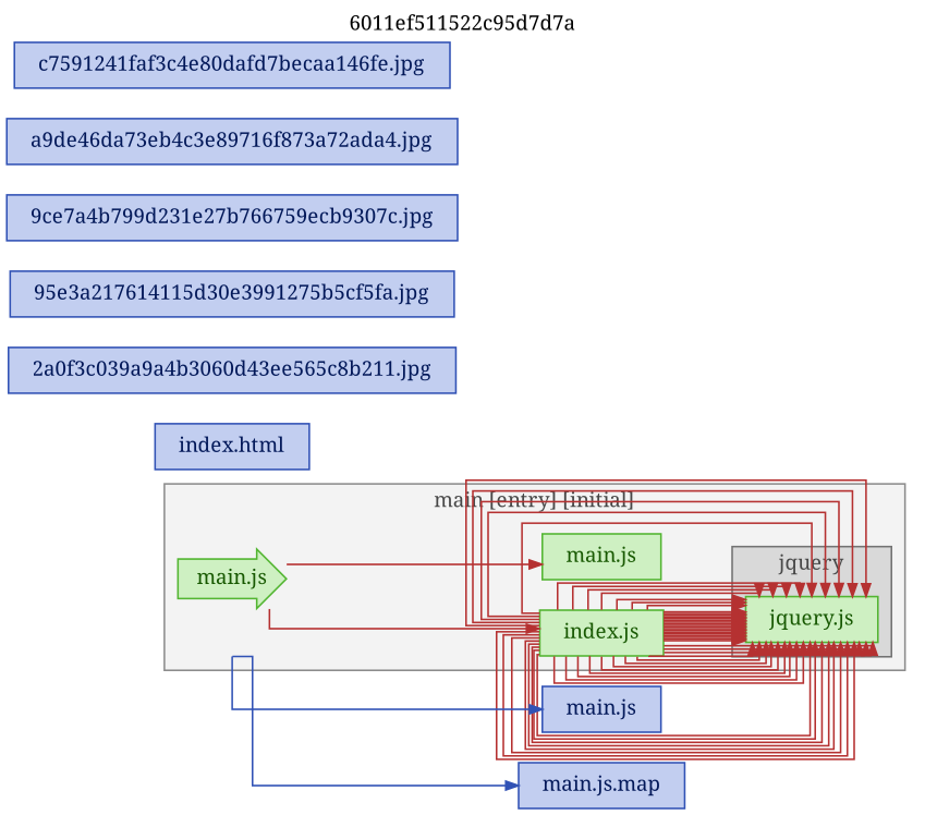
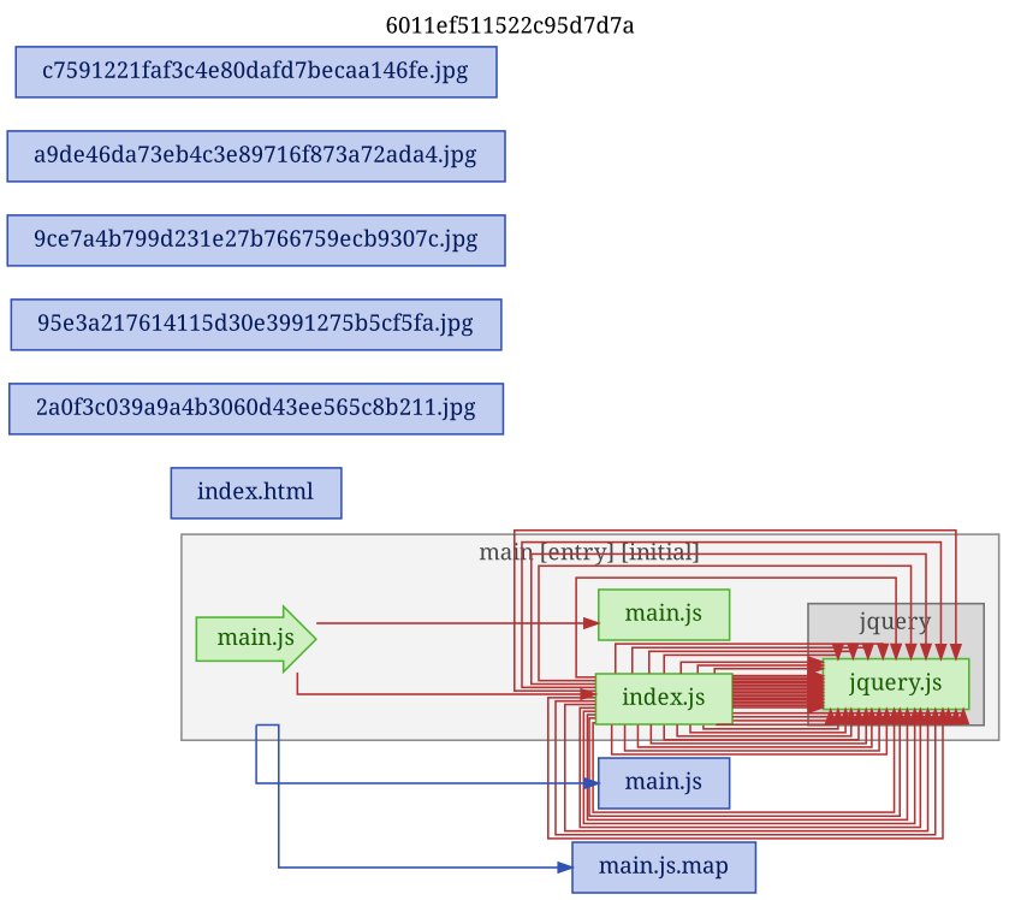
  digraph {
    compound=true
    fontname="Noto Serif"
    fontsize=12
    label="6011ef511522c95d7d7a"
    labelloc=t
    rankdir=LR
    splines=ortho
    node [color="0.625,0.73,0.71" fillcolor="0.625,0.19,0.94" fontcolor="0.625,0.97,0.35" fontname="Noto Serif" fontsize=12 labelloc=c margin="0.2,0.1" shape=rect style=filled]
    edge [arrowsize=.75 color="0,0.73,0.71" fontname="Noto Serif" fontsize=10]
    n1 [color="0.2916666666666667,0.73,0.71" fillcolor="0.2916666666666667,0.19,0.94" fontcolor="0.2916666666666667,0.97,0.35" height=0 label="jquery.js" width=0]
    n2 [color="0.2916666666666667,0.73,0.71" fillcolor="0.2916666666666667,0.19,0.94" fontcolor="0.2916666666666667,0.97,0.35" height=0 label="main.js" margin=0.15 shape=rarrow width=0]
    n3 [color="0.2916666666666667,0.73,0.71" fillcolor="0.2916666666666667,0.19,0.94" fontcolor="0.2916666666666667,0.97,0.35" height=0 label="index.js" width=0]
    n4 [color="0.2916666666666667,0.73,0.71" fillcolor="0.2916666666666667,0.19,0.94" fontcolor="0.2916666666666667,0.97,0.35" height=0 label="main.js" width=0]
    cluster_0hidden [fixedsize=true height=0 margin=0 style=invis width=0 color="" fillcolor="" fontcolor="" labelloc="" shape=""]
    n6 [height=0 label="main.js" width=0]
    n7 [height=0 label="main.js.map" width=0]
    n8 [height=0 label="index.html" width=0]
    n9 [height=0 label="2a0f3c039a9a4b3060d43ee565c8b211.jpg" width=0]
    n10 [height=0 label="95e3a217614115d30e3991275b5cf5fa.jpg" width=0]
    n11 [height=0 label="9ce7a4b799d231e27b766759ecb9307c.jpg" width=0]
    n12 [height=0 label="a9de46da73eb4c3e89716f873a72ada4.jpg" width=0]
-   n13 [height=0 label="c7591241faf3c4e80dafd7becaa146fe.jpg" width=0]
+   n13 [height=0 label="c7591221faf3c4e80dafd7becaa146fe.jpg" width=0]
    subgraph cluster_1 {
      bgcolor="0,0,0.95"
      color="0,0,0.55"
      fontcolor="0,0,0.28"
      label="main [entry] [initial]"
      n2
      n3
      n4
      cluster_0hidden
      subgraph cluster_2 {
        bgcolor="0,0,0.95"
        color="0.2916666666666667,0,0.45"
        fillcolor="0.2916666666666667,0,0.85"
        fontcolor="0,0,0.28"
        label=jquery
        style=filled
        n1
      }
    }
    n2 -> n3
    n2 -> n4
    n3 -> n1
    n3 -> n1
    n3 -> n1
    n3 -> n1
    n3 -> n1
    n3 -> n1
    n3 -> n1
    n3 -> n1
    n3 -> n1
    n3 -> n1
    n3 -> n1
    n3 -> n1
    n3 -> n1
    n3 -> n1
    n3 -> n1
    n3 -> n1
    n3 -> n1
    n3 -> n1
    n3 -> n1
    n3 -> n1
    n3 -> n1
    n3 -> n1
    n3 -> n1
    n3 -> n1
    n3 -> n1
    n3 -> n1
    n3 -> n1
    n3 -> n1
    n3 -> n1
    n3 -> n1
    n3 -> n1
    n3 -> n1
    n3 -> n1
    n3 -> n1
    n3 -> n1
    n3 -> n1
    n3 -> n1
    n3 -> n1
    n3 -> n1
    n3 -> n1
    n3 -> n1
    n3 -> n1
    n3 -> n1
    n3 -> n1
    n3 -> n1
    n3 -> n1
    n3 -> n1
    n3 -> n1
    n3 -> n1
    n3 -> n1
    cluster_0hidden -> n6 [color="0.625,0.73,0.71"]
    cluster_0hidden -> n7 [color="0.625,0.73,0.71"]
  }
